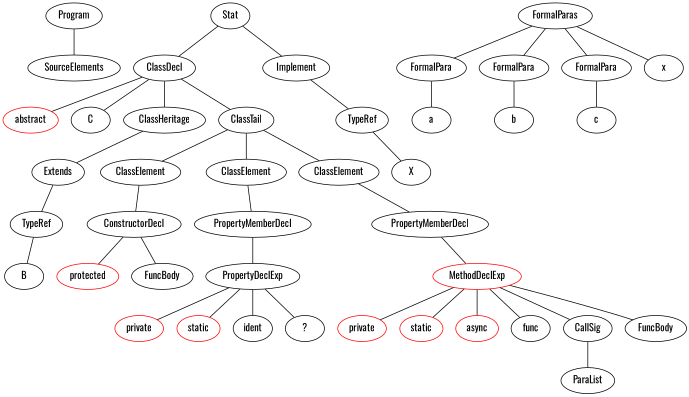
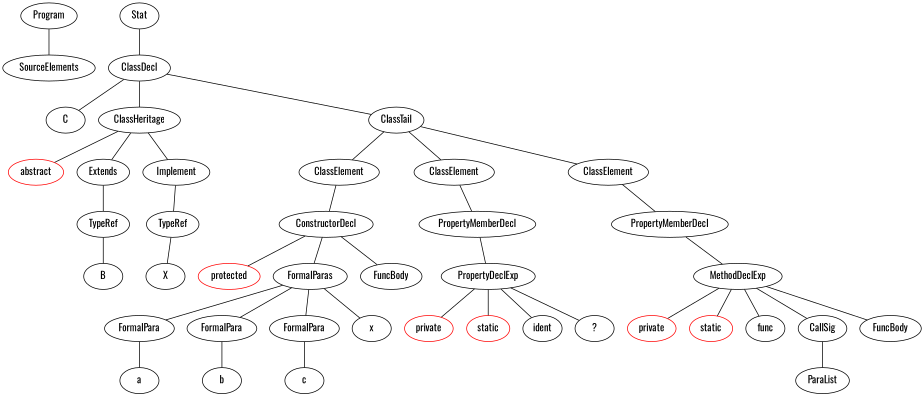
  graph {
    fontname=Oswald
    node [fontname=Oswald]
    edge [fontname=Oswald]
    n1 [label=Program]
    n2 [label=SourceElements]
    n3 [label=Stat]
    n4 [label=ClassDecl]
    n5 [color=red label=abstract]
    n6 [label=C]
    n7 [label=ClassHeritage]
    n8 [label=ClassTail]
    n9 [label=Extends]
    n10 [label=Implement]
    n11 [label=ClassElement]
    n12 [label=ClassElement]
    n13 [label=ClassElement]
    n14 [label=TypeRef]
    n15 [label=TypeRef]
    n16 [label=B]
    n17 [label=X]
    n18 [label=ConstructorDecl]
    n19 [label=PropertyMemberDecl]
    n20 [label=PropertyMemberDecl]
    n21 [color=red label=protected]
    n22 [label=FormalParas]
    n23 [label=FuncBody]
    n24 [label=FormalPara]
    n25 [label=FormalPara]
    n26 [label=FormalPara]
    n27 [label=x]
    n28 [label=a]
    n29 [label=b]
    n30 [label=c]
    n31 [label=PropertyDeclExp]
    n32 [color=red label=private]
    n33 [color=red label=static]
    n34 [label=ident]
    n35 [label="?"]
-   n36 [label=MethodDeclExp color=red]
+   n36 [label=MethodDeclExp]
    n37 [color=red label=private]
    n38 [color=red label=static]
-   n39 [color=red label=async]
    n40 [label=func]
    n41 [label=CallSig]
    n42 [label=FuncBody]
    n43 [label=ParaList]
    n1 -- n2
    n3 -- n4
-   n4 -- n5
+   n7 -- n5
    n4 -- n6
    n4 -- n7
    n4 -- n8
    n7 -- n9
-   n3 -- n10
+   n7 -- n10
    n8 -- n11
    n8 -- n12
    n8 -- n13
    n9 -- n14
    n10 -- n15
    n11 -- n18
    n12 -- n19
    n13 -- n20
    n14 -- n16
    n15 -- n17
    n18 -- n21
+   n18 -- n22
    n18 -- n23
    n19 -- n31
    n20 -- n36
    n22 -- n24
    n22 -- n25
    n22 -- n26
    n22 -- n27
    n24 -- n28
    n25 -- n29
    n26 -- n30
    n31 -- n32
    n31 -- n33
    n31 -- n34
    n31 -- n35
    n36 -- n37
    n36 -- n38
-   n36 -- n39
    n36 -- n40
    n36 -- n41
    n36 -- n42
    n41 -- n43
  }
